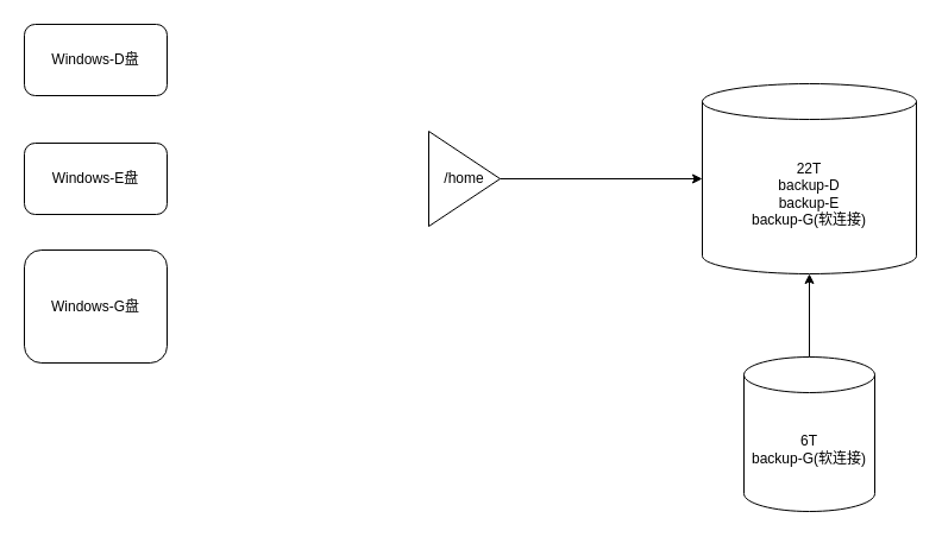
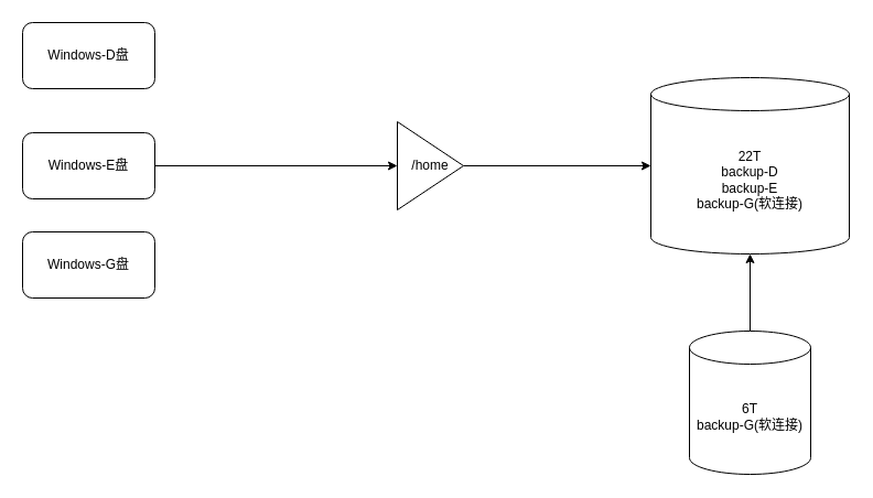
  <mxCell id="0" />
  <mxCell id="1" parent="0" />
  <mxCell id="2" value="Windows-D盘" style="rounded=1;whiteSpace=wrap;html=1;" vertex="1" parent="1"><mxGeometry x="20" y="20" width="120" height="60" as="geometry" /></mxCell>
- <mxCell id="3" value="Windows-G盘" style="rounded=1;whiteSpace=wrap;html=1;" vertex="1" parent="1"><mxGeometry x="20" y="210" width="120" height="95" as="geometry" /></mxCell>
+ <mxCell id="3" value="Windows-G盘" style="rounded=1;whiteSpace=wrap;html=1;" vertex="1" parent="1"><mxGeometry x="20" y="210" width="120" height="60" as="geometry" /></mxCell>
+ <mxCell id="4" style="edgeStyle=orthogonalEdgeStyle;rounded=0;orthogonalLoop=1;jettySize=auto;html=1;" edge="1" parent="1" source="5" target="8"><mxGeometry relative="1" as="geometry" /></mxCell>
  <mxCell id="5" value="Windows-E盘" style="rounded=1;whiteSpace=wrap;html=1;" vertex="1" parent="1"><mxGeometry x="20" y="120" width="120" height="60" as="geometry" /></mxCell>
  <mxCell id="6" value="22T&lt;br&gt;backup-D&lt;br&gt;backup-E&lt;br&gt;backup-G(软连接)" style="shape=cylinder3;whiteSpace=wrap;html=1;boundedLbl=1;backgroundOutline=1;size=15;" vertex="1" parent="1"><mxGeometry x="590" y="70" width="180" height="160" as="geometry" /></mxCell>
  <mxCell id="7" style="edgeStyle=orthogonalEdgeStyle;rounded=0;orthogonalLoop=1;jettySize=auto;html=1;" edge="1" parent="1" source="8" target="6"><mxGeometry relative="1" as="geometry" /></mxCell>
  <mxCell id="8" value="/home" style="triangle;whiteSpace=wrap;html=1;" vertex="1" parent="1"><mxGeometry x="360" y="110" width="60" height="80" as="geometry" /></mxCell>
  <mxCell id="9" style="edgeStyle=orthogonalEdgeStyle;rounded=0;orthogonalLoop=1;jettySize=auto;html=1;" edge="1" parent="1" source="10" target="6"><mxGeometry relative="1" as="geometry" /></mxCell>
  <mxCell id="10" value="6T&lt;br&gt;backup-G(软连接)" style="shape=cylinder3;whiteSpace=wrap;html=1;boundedLbl=1;backgroundOutline=1;size=15;" vertex="1" parent="1"><mxGeometry x="625" y="300" width="110" height="130" as="geometry" /></mxCell>
